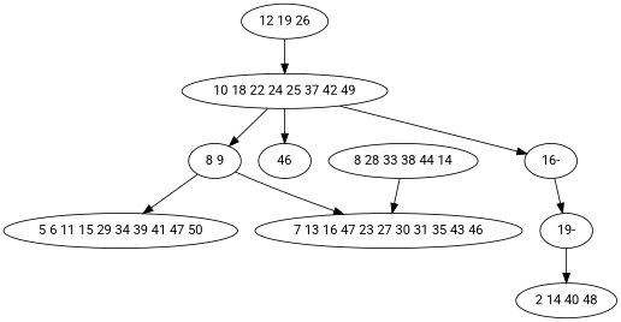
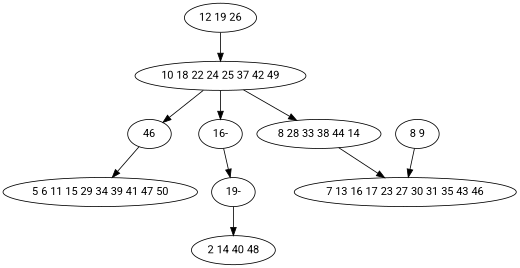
  digraph {
    fontname=Roboto
    node [fontname=Roboto]
    edge [fontname=Roboto]
    n1 [label="12 19 26"]
    n2 [label="10 18 22 24 25 37 42 49"]
    n3 [label="8 9"]
    n4 [label=46]
    n5 [label="16-"]
-   n6 [label="7 13 16 47 23 27 30 31 35 43 46"]
+   n6 [label="7 13 16 17 23 27 30 31 35 43 46"]
    n7 [label="5 6 11 15 29 34 39 41 47 50"]
    n8 [label="19-"]
    n9 [label="8 28 33 38 44 14"]
    n10 [label="2 14 40 48"]
    n1 -> n2
-   n2 -> n3
+   n2 -> n9
    n2 -> n4
    n2 -> n5
    n3 -> n6
-   n3 -> n7
+   n4 -> n7
    n5 -> n8
    n8 -> n10
    n9 -> n6
  }
